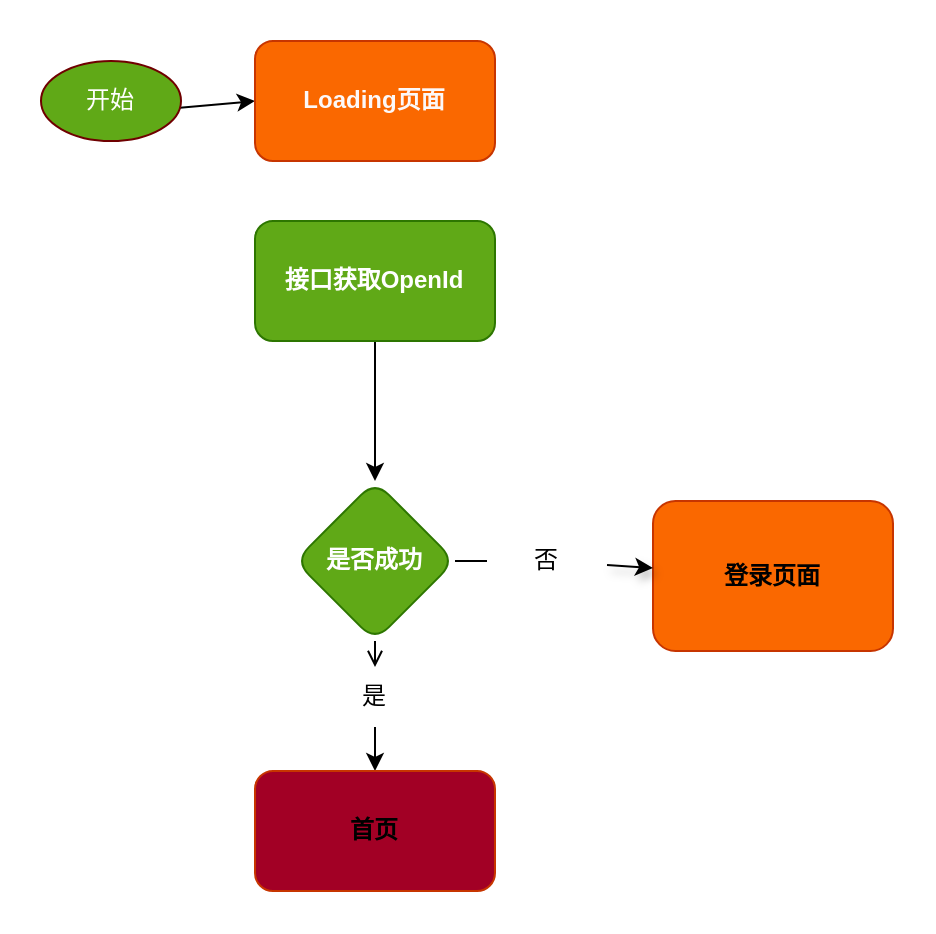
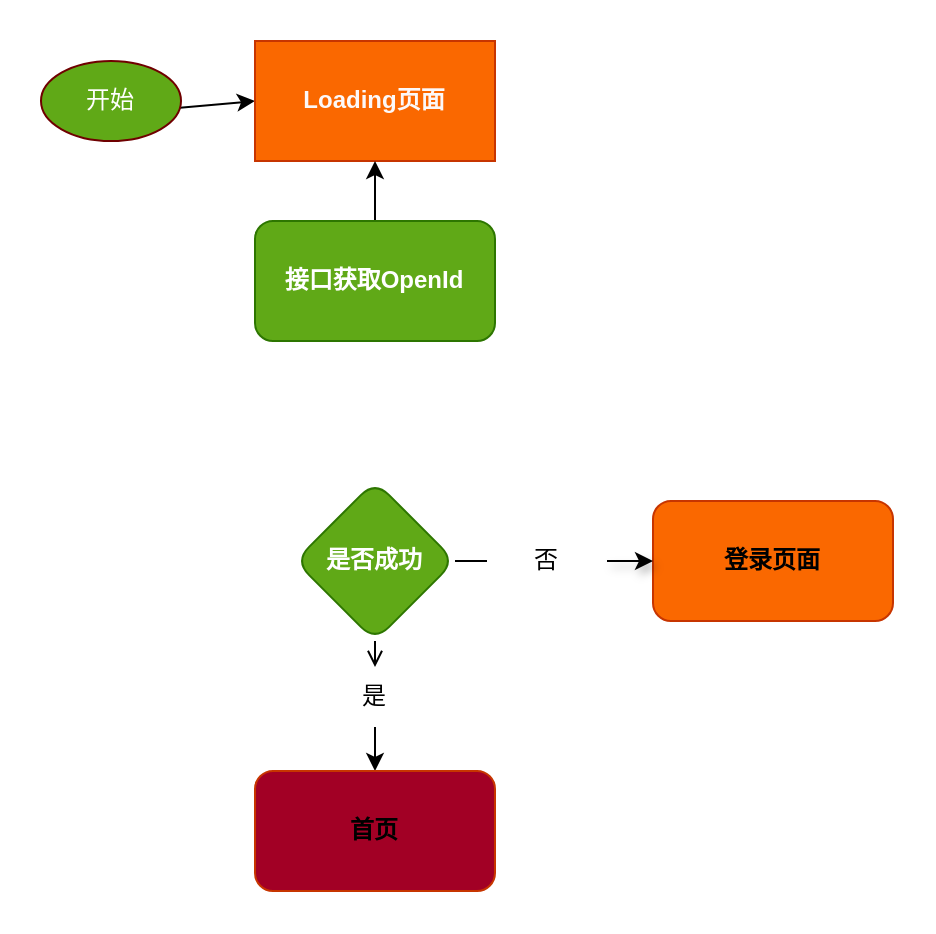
  <mxCell id="0" />
  <mxCell id="1" parent="0" />
  <mxCell id="2" value="" style="edgeStyle=none;html=1;" parent="1" source="3" target="4" edge="1"><mxGeometry relative="1" as="geometry" /></mxCell>
  <mxCell id="3" value="开始" style="ellipse;whiteSpace=wrap;html=1;fillColor=#60a917;fontColor=#ffffff;strokeColor=#6F0000;" parent="1" vertex="1"><mxGeometry x="20" y="30" width="70" height="40" as="geometry" /></mxCell>
- <mxCell id="4" value="Loading页面" style="whiteSpace=wrap;html=1;fillColor=#fa6800;strokeColor=#C73500;fontColor=#fcf8f8;rounded=1;fontStyle=1" parent="1" vertex="1"><mxGeometry x="127" y="20" width="120" height="60" as="geometry" /></mxCell>
- <mxCell id="5" value="" style="edgeStyle=none;html=1;fontColor=#fcf8f8;" parent="1" source="6" target="8" edge="1"><mxGeometry relative="1" as="geometry" /></mxCell>
+ <mxCell id="4" value="Loading页面" style="whiteSpace=wrap;html=1;fillColor=#fa6800;strokeColor=#C73500;fontColor=#fcf8f8;fontStyle=1;rounded=0;" parent="1" vertex="1"><mxGeometry x="127" y="20" width="120" height="60" as="geometry" /></mxCell>
+ <mxCell id="5" value="" style="edgeStyle=none;html=1;fontColor=#fcf8f8;" parent="1" source="6" target="4" edge="1"><mxGeometry relative="1" as="geometry" /></mxCell>
  <mxCell id="6" value="接口获取OpenId" style="whiteSpace=wrap;html=1;fillColor=#60a917;strokeColor=#2D7600;fontColor=#ffffff;rounded=1;fontStyle=1;" parent="1" vertex="1"><mxGeometry x="127" y="110" width="120" height="60" as="geometry" /></mxCell>
  <mxCell id="7" value="" style="edgeStyle=none;html=1;fontColor=#fcf8f8;startArrow=none;" parent="1" source="16" target="9" edge="1"><mxGeometry relative="1" as="geometry" /></mxCell>
  <mxCell id="8" value="是否成功" style="rhombus;whiteSpace=wrap;html=1;fillColor=#60a917;strokeColor=#2D7600;fontColor=#ffffff;rounded=1;fontStyle=1;" parent="1" vertex="1"><mxGeometry x="147" y="240" width="80" height="80" as="geometry" /></mxCell>
  <mxCell id="9" value="首页" style="rounded=1;whiteSpace=wrap;html=1;fillColor=#a20025;strokeColor=#C73500;fontColor=#000000;fontStyle=1;" parent="1" vertex="1"><mxGeometry x="127" y="385" width="120" height="60" as="geometry" /></mxCell>
- <mxCell id="10" value="登录页面" style="whiteSpace=wrap;html=1;fillColor=#fa6800;strokeColor=#C73500;fontColor=#000000;rounded=1;fontStyle=1;" parent="1" vertex="1"><mxGeometry x="326" y="250" width="120" height="75" as="geometry" /></mxCell>
+ <mxCell id="10" value="登录页面" style="whiteSpace=wrap;html=1;fillColor=#fa6800;strokeColor=#C73500;fontColor=#000000;rounded=1;fontStyle=1;" parent="1" vertex="1"><mxGeometry x="326" y="250" width="120" height="60" as="geometry" /></mxCell>
  <mxCell id="11" value="" style="edgeStyle=none;html=1;fontColor=#fcf8f8;endArrow=none;" parent="1" source="8" target="13" edge="1"><mxGeometry relative="1" as="geometry"><mxPoint x="227" y="280" as="sourcePoint" /><mxPoint x="438" y="280" as="targetPoint" /></mxGeometry></mxCell>
  <mxCell id="12" value="" style="group" parent="1" vertex="1" connectable="0"><mxGeometry x="243" y="265" width="60" height="30" as="geometry" /></mxCell>
  <mxCell id="13" value="否" style="text;html=1;strokeColor=none;fillColor=none;align=center;verticalAlign=middle;whiteSpace=wrap;rounded=0;shadow=1;" parent="12" vertex="1"><mxGeometry width="60" height="30" as="geometry" /></mxCell>
  <mxCell id="14" value="" style="edgeStyle=none;html=1;fontColor=#fcf8f8;startArrow=none;shadow=1;" parent="1" source="13" target="10" edge="1"><mxGeometry relative="1" as="geometry" /></mxCell>
  <mxCell id="15" value="" style="edgeStyle=none;html=1;fontColor=#fcf8f8;endArrow=open;" parent="1" source="8" target="16" edge="1"><mxGeometry relative="1" as="geometry"><mxPoint x="187" y="320" as="sourcePoint" /><mxPoint x="187" y="414" as="targetPoint" /></mxGeometry></mxCell>
  <mxCell id="16" value="是" style="text;html=1;strokeColor=none;fillColor=none;align=center;verticalAlign=middle;whiteSpace=wrap;rounded=0;shadow=1;" parent="1" vertex="1"><mxGeometry x="157" y="333" width="60" height="30" as="geometry" /></mxCell>
